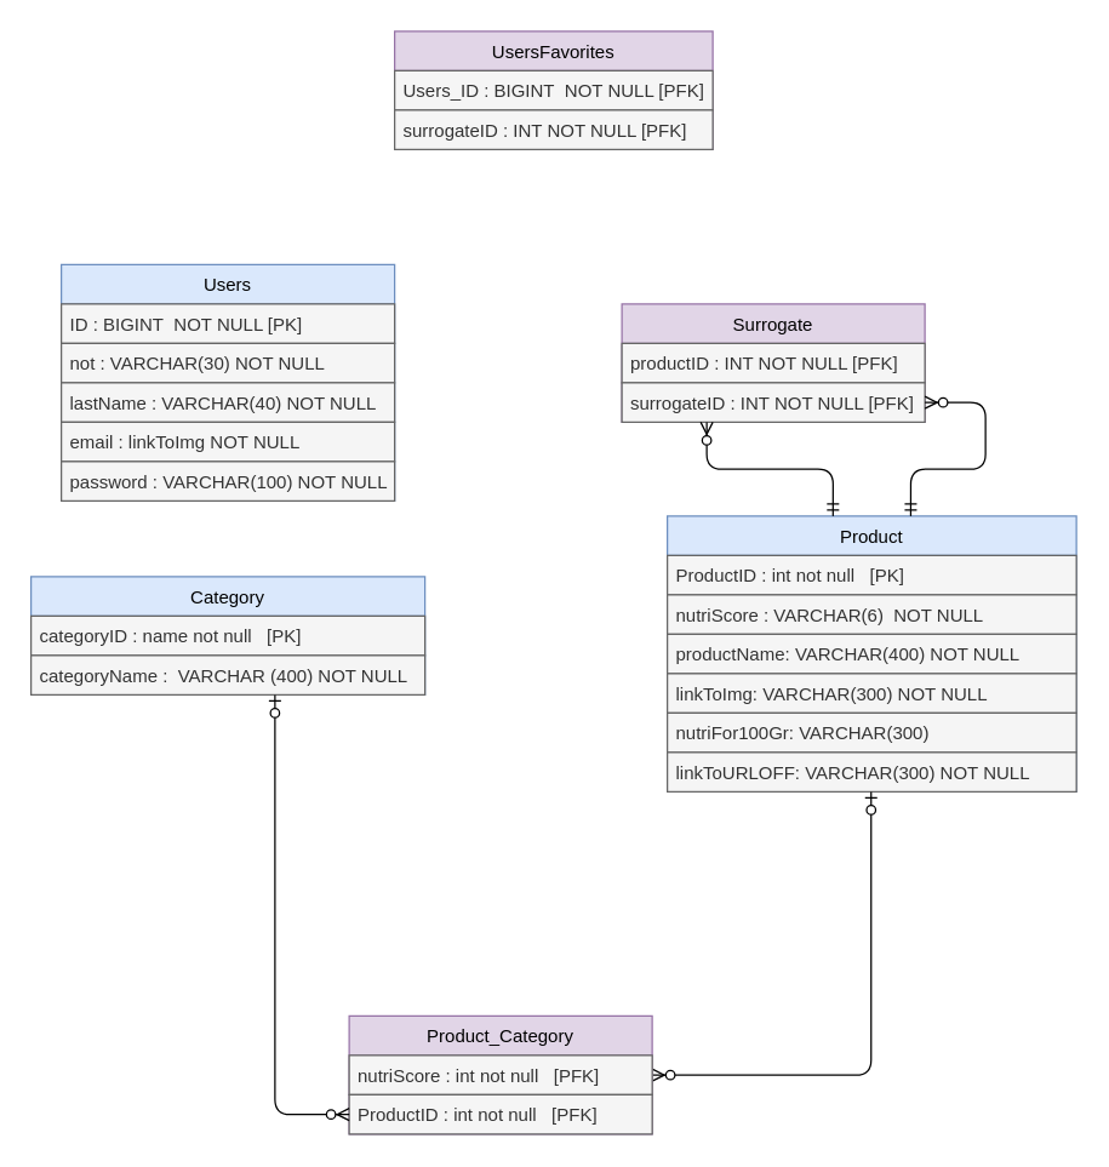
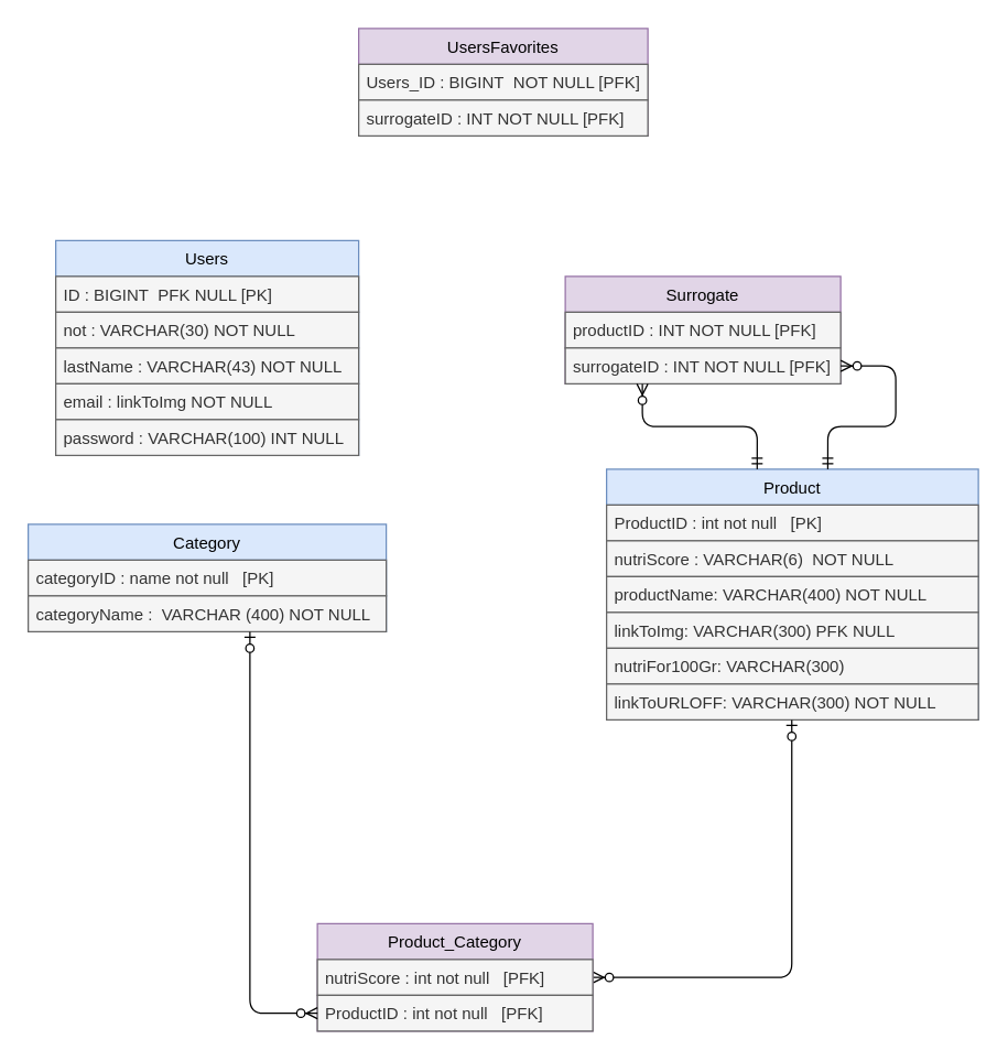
  <mxCell id="0" />
  <mxCell id="1" parent="0" />
  <mxCell id="2" value="Category" style="swimlane;fontStyle=0;childLayout=stackLayout;horizontal=1;startSize=26;fillColor=#dae8fc;horizontalStack=0;resizeParent=1;resizeParentMax=0;resizeLast=0;collapsible=1;marginBottom=0;strokeColor=#6c8ebf;" parent="1" vertex="1"><mxGeometry x="20" y="380" width="260" height="78" as="geometry" /></mxCell>
  <mxCell id="3" value="categoryID : name not null   [PK]" style="text;strokeColor=#666666;fillColor=#f5f5f5;align=left;verticalAlign=top;spacingLeft=4;spacingRight=4;overflow=hidden;rotatable=0;points=[[0,0.5],[1,0.5]];portConstraint=eastwest;fontColor=#333333;" parent="2" vertex="1"><mxGeometry y="26" width="260" height="26" as="geometry" /></mxCell>
  <mxCell id="4" value="categoryName :  VARCHAR (400) NOT NULL" style="text;strokeColor=#666666;fillColor=#f5f5f5;align=left;verticalAlign=top;spacingLeft=4;spacingRight=4;overflow=hidden;rotatable=0;points=[[0,0.5],[1,0.5]];portConstraint=eastwest;fontColor=#333333;" parent="2" vertex="1"><mxGeometry y="52" width="260" height="26" as="geometry" /></mxCell>
  <mxCell id="5" value="Product" style="swimlane;fontStyle=0;childLayout=stackLayout;horizontal=1;startSize=26;fillColor=#dae8fc;horizontalStack=0;resizeParent=1;resizeParentMax=0;resizeLast=0;collapsible=1;marginBottom=0;strokeColor=#6c8ebf;" parent="1" vertex="1"><mxGeometry x="440" y="340" width="270" height="182" as="geometry" /></mxCell>
  <mxCell id="6" value="ProductID : int not null   [PK]" style="text;strokeColor=#666666;fillColor=#f5f5f5;align=left;verticalAlign=top;spacingLeft=4;spacingRight=4;overflow=hidden;rotatable=0;points=[[0,0.5],[1,0.5]];portConstraint=eastwest;fontColor=#333333;" parent="5" vertex="1"><mxGeometry y="26" width="270" height="26" as="geometry" /></mxCell>
  <mxCell id="7" value="nutriScore : VARCHAR(6)  NOT NULL" style="text;strokeColor=#666666;fillColor=#f5f5f5;align=left;verticalAlign=top;spacingLeft=4;spacingRight=4;overflow=hidden;rotatable=0;points=[[0,0.5],[1,0.5]];portConstraint=eastwest;fontColor=#333333;" parent="5" vertex="1"><mxGeometry y="52" width="270" height="26" as="geometry" /></mxCell>
  <mxCell id="8" value="productName: VARCHAR(400) NOT NULL" style="text;strokeColor=#666666;fillColor=#f5f5f5;align=left;verticalAlign=top;spacingLeft=4;spacingRight=4;overflow=hidden;rotatable=0;points=[[0,0.5],[1,0.5]];portConstraint=eastwest;fontColor=#333333;" parent="5" vertex="1"><mxGeometry y="78" width="270" height="26" as="geometry" /></mxCell>
- <mxCell id="9" value="linkToImg: VARCHAR(300) NOT NULL" style="text;strokeColor=#666666;fillColor=#f5f5f5;align=left;verticalAlign=top;spacingLeft=4;spacingRight=4;overflow=hidden;rotatable=0;points=[[0,0.5],[1,0.5]];portConstraint=eastwest;fontColor=#333333;" vertex="1" parent="5"><mxGeometry y="104" width="270" height="26" as="geometry" /></mxCell>
+ <mxCell id="9" value="linkToImg: VARCHAR(300) PFK NULL" style="text;strokeColor=#666666;fillColor=#f5f5f5;align=left;verticalAlign=top;spacingLeft=4;spacingRight=4;overflow=hidden;rotatable=0;points=[[0,0.5],[1,0.5]];portConstraint=eastwest;fontColor=#333333;" vertex="1" parent="5"><mxGeometry y="104" width="270" height="26" as="geometry" /></mxCell>
  <mxCell id="10" value="nutriFor100Gr: VARCHAR(300)" style="text;strokeColor=#666666;fillColor=#f5f5f5;align=left;verticalAlign=top;spacingLeft=4;spacingRight=4;overflow=hidden;rotatable=0;points=[[0,0.5],[1,0.5]];portConstraint=eastwest;fontColor=#333333;" vertex="1" parent="5"><mxGeometry y="130" width="270" height="26" as="geometry" /></mxCell>
  <mxCell id="11" value="linkToURLOFF: VARCHAR(300) NOT NULL" style="text;strokeColor=#666666;fillColor=#f5f5f5;align=left;verticalAlign=top;spacingLeft=4;spacingRight=4;overflow=hidden;rotatable=0;points=[[0,0.5],[1,0.5]];portConstraint=eastwest;fontColor=#333333;" vertex="1" parent="5"><mxGeometry y="156" width="270" height="26" as="geometry" /></mxCell>
  <mxCell id="12" value="" style="edgeStyle=orthogonalEdgeStyle;fontSize=12;html=1;endArrow=ERzeroToMany;startArrow=ERzeroToOne;entryX=1;entryY=0.5;entryDx=0;entryDy=0;" parent="5" target="14" edge="1"><mxGeometry width="100" height="100" relative="1" as="geometry"><mxPoint x="134.5" y="182" as="sourcePoint" /><mxPoint x="134.5" y="491" as="targetPoint" /><Array as="points"><mxPoint x="135" y="369" /></Array></mxGeometry></mxCell>
  <mxCell id="13" value="Product_Category" style="swimlane;fontStyle=0;childLayout=stackLayout;horizontal=1;startSize=26;fillColor=#e1d5e7;horizontalStack=0;resizeParent=1;resizeParentMax=0;resizeLast=0;collapsible=1;marginBottom=0;strokeColor=#9673a6;" parent="1" vertex="1"><mxGeometry x="230" y="670" width="200" height="78" as="geometry" /></mxCell>
  <mxCell id="14" value="nutriScore : int not null   [PFK]" style="text;strokeColor=#666666;fillColor=#f5f5f5;align=left;verticalAlign=top;spacingLeft=4;spacingRight=4;overflow=hidden;rotatable=0;points=[[0,0.5],[1,0.5]];portConstraint=eastwest;fontColor=#333333;" parent="13" vertex="1"><mxGeometry y="26" width="200" height="26" as="geometry" /></mxCell>
  <mxCell id="15" value="ProductID : int not null   [PFK]" style="text;strokeColor=#666666;fillColor=#f5f5f5;align=left;verticalAlign=top;spacingLeft=4;spacingRight=4;overflow=hidden;rotatable=0;points=[[0,0.5],[1,0.5]];portConstraint=eastwest;fontColor=#333333;" parent="13" vertex="1"><mxGeometry y="52" width="200" height="26" as="geometry" /></mxCell>
  <mxCell id="16" value="Surrogate" style="swimlane;fontStyle=0;childLayout=stackLayout;horizontal=1;startSize=26;fillColor=#e1d5e7;horizontalStack=0;resizeParent=1;resizeParentMax=0;resizeLast=0;collapsible=1;marginBottom=0;strokeColor=#9673a6;" parent="1" vertex="1"><mxGeometry x="410" y="200" width="200" height="78" as="geometry" /></mxCell>
  <mxCell id="17" value="productID : INT NOT NULL [PFK]" style="text;strokeColor=#666666;fillColor=#f5f5f5;align=left;verticalAlign=top;spacingLeft=4;spacingRight=4;overflow=hidden;rotatable=0;points=[[0,0.5],[1,0.5]];portConstraint=eastwest;fontColor=#333333;" parent="16" vertex="1"><mxGeometry y="26" width="200" height="26" as="geometry" /></mxCell>
  <mxCell id="18" value="surrogateID : INT NOT NULL [PFK]" style="text;strokeColor=#666666;fillColor=#f5f5f5;align=left;verticalAlign=top;spacingLeft=4;spacingRight=4;overflow=hidden;rotatable=0;points=[[0,0.5],[1,0.5]];portConstraint=eastwest;fontColor=#333333;" parent="16" vertex="1"><mxGeometry y="52" width="200" height="26" as="geometry" /></mxCell>
  <mxCell id="19" value="" style="fontSize=12;html=1;endArrow=ERzeroToMany;startArrow=ERmandOne;entryX=0.28;entryY=1;entryDx=0;entryDy=0;entryPerimeter=0;exitX=0.405;exitY=0;exitDx=0;exitDy=0;exitPerimeter=0;edgeStyle=orthogonalEdgeStyle;" parent="1" source="5" target="18" edge="1"><mxGeometry width="100" height="100" relative="1" as="geometry"><mxPoint x="450" y="380" as="sourcePoint" /><mxPoint x="770" y="450" as="targetPoint" /></mxGeometry></mxCell>
  <mxCell id="20" value="" style="fontSize=12;html=1;endArrow=ERzeroToMany;startArrow=ERmandOne;exitX=0.595;exitY=0;exitDx=0;exitDy=0;exitPerimeter=0;edgeStyle=orthogonalEdgeStyle;" parent="1" source="5" target="18" edge="1"><mxGeometry width="100" height="100" relative="1" as="geometry"><mxPoint x="660" y="690" as="sourcePoint" /><mxPoint x="760" y="590" as="targetPoint" /><Array as="points"><mxPoint x="601" y="309" /><mxPoint x="650" y="309" /><mxPoint x="650" y="265" /></Array></mxGeometry></mxCell>
  <mxCell id="21" value="" style="edgeStyle=orthogonalEdgeStyle;fontSize=12;html=1;endArrow=ERzeroToMany;startArrow=ERzeroToOne;entryX=0;entryY=0.5;entryDx=0;entryDy=0;" parent="1" source="4" target="15" edge="1"><mxGeometry width="100" height="100" relative="1" as="geometry"><mxPoint x="510" y="610" as="sourcePoint" /><mxPoint x="110" y="520" as="targetPoint" /><Array as="points"><mxPoint x="181" y="735" /></Array></mxGeometry></mxCell>
  <mxCell id="22" value="Users" style="swimlane;fontStyle=0;childLayout=stackLayout;horizontal=1;startSize=26;fillColor=#dae8fc;horizontalStack=0;resizeParent=1;resizeParentMax=0;resizeLast=0;collapsible=1;marginBottom=0;strokeColor=#6c8ebf;" parent="1" vertex="1"><mxGeometry x="40" y="174" width="220" height="156" as="geometry" /></mxCell>
- <mxCell id="23" value="ID : BIGINT  NOT NULL [PK]" style="text;strokeColor=#666666;fillColor=#f5f5f5;align=left;verticalAlign=top;spacingLeft=4;spacingRight=4;overflow=hidden;rotatable=0;points=[[0,0.5],[1,0.5]];portConstraint=eastwest;fontColor=#333333;" parent="22" vertex="1"><mxGeometry y="26" width="220" height="26" as="geometry" /></mxCell>
+ <mxCell id="23" value="ID : BIGINT  PFK NULL [PK]" style="text;strokeColor=#666666;fillColor=#f5f5f5;align=left;verticalAlign=top;spacingLeft=4;spacingRight=4;overflow=hidden;rotatable=0;points=[[0,0.5],[1,0.5]];portConstraint=eastwest;fontColor=#333333;" parent="22" vertex="1"><mxGeometry y="26" width="220" height="26" as="geometry" /></mxCell>
  <mxCell id="24" value="not : VARCHAR(30) NOT NULL" style="text;strokeColor=#666666;fillColor=#f5f5f5;align=left;verticalAlign=top;spacingLeft=4;spacingRight=4;overflow=hidden;rotatable=0;points=[[0,0.5],[1,0.5]];portConstraint=eastwest;fontColor=#333333;" parent="22" vertex="1"><mxGeometry y="52" width="220" height="26" as="geometry" /></mxCell>
- <mxCell id="25" value="lastName : VARCHAR(40) NOT NULL" style="text;strokeColor=#666666;fillColor=#f5f5f5;align=left;verticalAlign=top;spacingLeft=4;spacingRight=4;overflow=hidden;rotatable=0;points=[[0,0.5],[1,0.5]];portConstraint=eastwest;fontColor=#333333;" parent="22" vertex="1"><mxGeometry y="78" width="220" height="26" as="geometry" /></mxCell>
+ <mxCell id="25" value="lastName : VARCHAR(43) NOT NULL" style="text;strokeColor=#666666;fillColor=#f5f5f5;align=left;verticalAlign=top;spacingLeft=4;spacingRight=4;overflow=hidden;rotatable=0;points=[[0,0.5],[1,0.5]];portConstraint=eastwest;fontColor=#333333;" parent="22" vertex="1"><mxGeometry y="78" width="220" height="26" as="geometry" /></mxCell>
  <mxCell id="26" value="email : linkToImg NOT NULL" style="text;strokeColor=#666666;fillColor=#f5f5f5;align=left;verticalAlign=top;spacingLeft=4;spacingRight=4;overflow=hidden;rotatable=0;points=[[0,0.5],[1,0.5]];portConstraint=eastwest;fontColor=#333333;" parent="22" vertex="1"><mxGeometry y="104" width="220" height="26" as="geometry" /></mxCell>
- <mxCell id="27" value="password : VARCHAR(100) NOT NULL" style="text;strokeColor=#666666;fillColor=#f5f5f5;align=left;verticalAlign=top;spacingLeft=4;spacingRight=4;overflow=hidden;rotatable=0;points=[[0,0.5],[1,0.5]];portConstraint=eastwest;fontColor=#333333;" parent="22" vertex="1"><mxGeometry y="130" width="220" height="26" as="geometry" /></mxCell>
+ <mxCell id="27" value="password : VARCHAR(100) INT NULL" style="text;strokeColor=#666666;fillColor=#f5f5f5;align=left;verticalAlign=top;spacingLeft=4;spacingRight=4;overflow=hidden;rotatable=0;points=[[0,0.5],[1,0.5]];portConstraint=eastwest;fontColor=#333333;" parent="22" vertex="1"><mxGeometry y="130" width="220" height="26" as="geometry" /></mxCell>
  <mxCell id="28" value="UsersFavorites" style="swimlane;fontStyle=0;childLayout=stackLayout;horizontal=1;startSize=26;fillColor=#e1d5e7;horizontalStack=0;resizeParent=1;resizeParentMax=0;resizeLast=0;collapsible=1;marginBottom=0;strokeColor=#9673a6;" parent="1" vertex="1"><mxGeometry x="260" y="20" width="210" height="78" as="geometry" /></mxCell>
  <mxCell id="29" value="Users_ID : BIGINT  NOT NULL [PFK]" style="text;strokeColor=#666666;fillColor=#f5f5f5;align=left;verticalAlign=top;spacingLeft=4;spacingRight=4;overflow=hidden;rotatable=0;points=[[0,0.5],[1,0.5]];portConstraint=eastwest;fontColor=#333333;" parent="28" vertex="1"><mxGeometry y="26" width="210" height="26" as="geometry" /></mxCell>
  <mxCell id="30" value="surrogateID : INT NOT NULL [PFK]" style="text;strokeColor=#666666;fillColor=#f5f5f5;align=left;verticalAlign=top;spacingLeft=4;spacingRight=4;overflow=hidden;rotatable=0;points=[[0,0.5],[1,0.5]];portConstraint=eastwest;fontColor=#333333;" parent="28" vertex="1"><mxGeometry y="52" width="210" height="26" as="geometry" /></mxCell>
